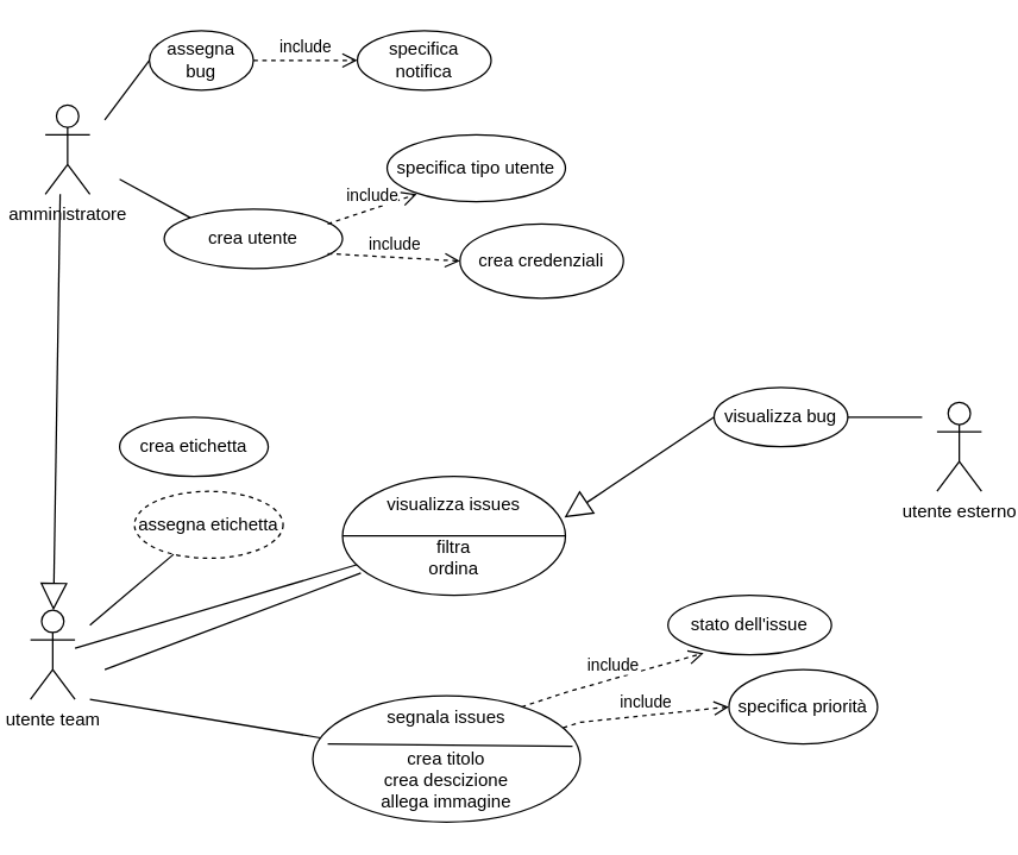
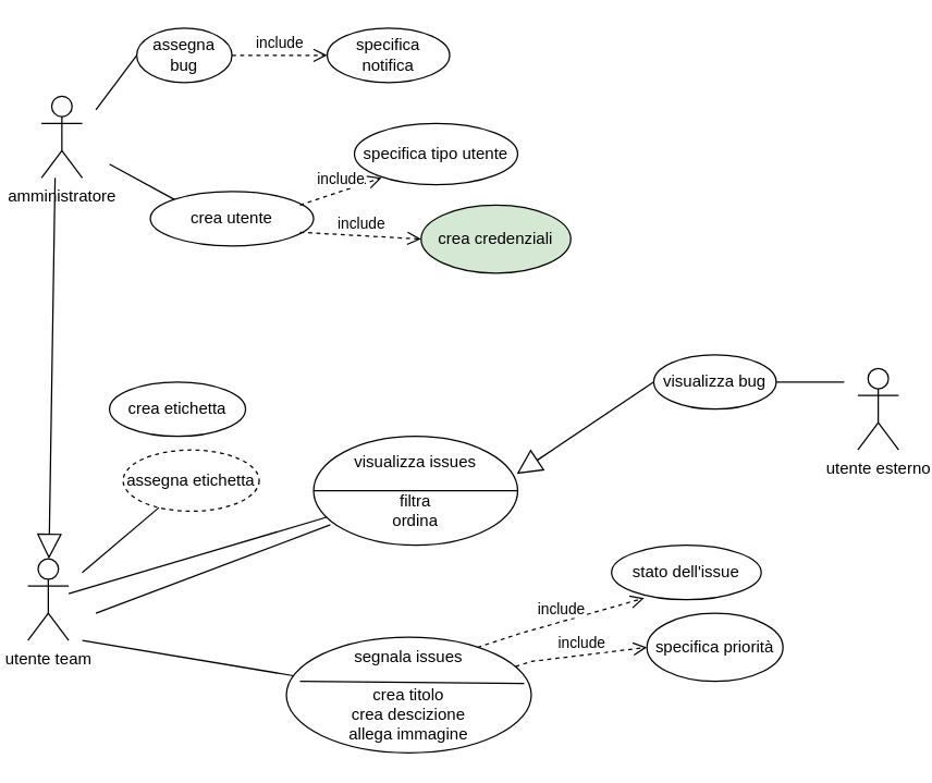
  <mxCell id="0" />
  <mxCell id="1" parent="0" />
  <mxCell id="2" value="&lt;div&gt;utente team&lt;/div&gt;&lt;div&gt;&lt;br&gt;&lt;/div&gt;" style="shape=umlActor;verticalLabelPosition=bottom;verticalAlign=top;html=1;outlineConnect=0;" parent="1" vertex="1"><mxGeometry x="20" y="410" width="30" height="60" as="geometry" /></mxCell>
  <mxCell id="3" value="amministratore" style="shape=umlActor;verticalLabelPosition=bottom;verticalAlign=top;html=1;outlineConnect=0;" parent="1" vertex="1"><mxGeometry x="30" y="70" width="30" height="60" as="geometry" /></mxCell>
  <mxCell id="4" value="&lt;div&gt;utente esterno&lt;/div&gt;&lt;div&gt;&lt;br&gt;&lt;/div&gt;" style="shape=umlActor;verticalLabelPosition=bottom;verticalAlign=top;html=1;outlineConnect=0;" parent="1" vertex="1"><mxGeometry x="630" y="270" width="30" height="60" as="geometry" /></mxCell>
  <mxCell id="5" value="&lt;div&gt;segnala issues&lt;/div&gt;&lt;div&gt;&lt;br&gt;&lt;/div&gt;&lt;div&gt;crea titolo&lt;/div&gt;&lt;div&gt;crea descizione&lt;/div&gt;&lt;div&gt;allega immagine&lt;/div&gt;" style="ellipse;whiteSpace=wrap;html=1;" parent="1" vertex="1"><mxGeometry x="210" y="467.5" width="180" height="85" as="geometry" /></mxCell>
  <mxCell id="6" value="include" style="html=1;verticalAlign=bottom;endArrow=open;dashed=1;endSize=8;curved=0;rounded=0;exitX=0.78;exitY=0.089;exitDx=0;exitDy=0;exitPerimeter=0;entryX=0.218;entryY=0.971;entryDx=0;entryDy=0;entryPerimeter=0;" parent="1" source="5" target="8" edge="1"><mxGeometry relative="1" as="geometry"><mxPoint x="420" y="465" as="sourcePoint" /><mxPoint x="420" y="450" as="targetPoint" /><Array as="points"><mxPoint x="380" y="465.36" /></Array></mxGeometry></mxCell>
  <mxCell id="7" value="include" style="html=1;verticalAlign=bottom;endArrow=open;dashed=1;endSize=8;curved=0;rounded=0;entryX=0;entryY=0.5;entryDx=0;entryDy=0;" parent="1" source="5" target="9" edge="1"><mxGeometry relative="1" as="geometry"><mxPoint x="360" y="500" as="sourcePoint" /><mxPoint x="430" y="470" as="targetPoint" /><Array as="points"><mxPoint x="390" y="485.36" /></Array></mxGeometry></mxCell>
  <mxCell id="8" value="stato dell'issue" style="ellipse;whiteSpace=wrap;html=1;" parent="1" vertex="1"><mxGeometry x="449" y="400" width="110" height="40" as="geometry" /></mxCell>
- <mxCell id="9" value="specifica priorità" style="ellipse;whiteSpace=wrap;html=1;" parent="1" vertex="1"><mxGeometry x="490" y="450" width="100" height="50" as="geometry" /></mxCell>
+ <mxCell id="9" value="specifica priorità" style="ellipse;whiteSpace=wrap;html=1;" parent="1" vertex="1"><mxGeometry x="475" y="450" width="100" height="50" as="geometry" /></mxCell>
  <mxCell id="10" value="assegna etichetta" style="ellipse;whiteSpace=wrap;html=1;dashed=1;" parent="1" vertex="1"><mxGeometry x="90" y="330" width="100" height="45" as="geometry" /></mxCell>
  <mxCell id="11" value="crea etichetta" style="ellipse;whiteSpace=wrap;html=1;" parent="1" vertex="1"><mxGeometry x="80" y="280" width="100" height="40" as="geometry" /></mxCell>
  <mxCell id="12" value="" style="endArrow=none;html=1;rounded=0;" parent="1" source="2" target="29" edge="1"><mxGeometry width="50" height="50" relative="1" as="geometry"><mxPoint x="70" y="478.182" as="sourcePoint" /><mxPoint x="110" y="420" as="targetPoint" /></mxGeometry></mxCell>
  <mxCell id="13" value="" style="endArrow=none;html=1;rounded=0;" parent="1" target="10" edge="1"><mxGeometry width="50" height="50" relative="1" as="geometry"><mxPoint x="60" y="420" as="sourcePoint" /><mxPoint x="140" y="450" as="targetPoint" /></mxGeometry></mxCell>
  <mxCell id="14" value="&lt;div&gt;visualizza bug&lt;/div&gt;" style="ellipse;whiteSpace=wrap;html=1;" parent="1" vertex="1"><mxGeometry x="480" y="260" width="90" height="40" as="geometry" /></mxCell>
  <mxCell id="15" value="" style="endArrow=none;html=1;rounded=0;" parent="1" target="14" edge="1"><mxGeometry width="50" height="50" relative="1" as="geometry"><mxPoint x="620" y="280" as="sourcePoint" /><mxPoint x="640" y="240" as="targetPoint" /></mxGeometry></mxCell>
  <mxCell id="16" value="&lt;div&gt;&lt;br&gt;&lt;/div&gt;&lt;div&gt;&lt;br&gt;&lt;/div&gt;" style="endArrow=block;endSize=16;endFill=0;html=1;rounded=0;" parent="1" source="3" target="2" edge="1"><mxGeometry width="160" relative="1" as="geometry"><mxPoint x="40" y="150" as="sourcePoint" /><mxPoint x="145" y="550" as="targetPoint" /><Array as="points"><mxPoint x="40" y="130" /></Array></mxGeometry></mxCell>
  <mxCell id="17" value="assegna bug" style="ellipse;whiteSpace=wrap;html=1;" parent="1" vertex="1"><mxGeometry x="100" y="20" width="70" height="40" as="geometry" /></mxCell>
  <mxCell id="18" value="specifica notifica" style="ellipse;whiteSpace=wrap;html=1;" parent="1" vertex="1"><mxGeometry x="240" y="20" width="90" height="40" as="geometry" /></mxCell>
  <mxCell id="19" value="include" style="html=1;verticalAlign=bottom;endArrow=open;dashed=1;endSize=8;curved=0;rounded=0;entryX=0;entryY=0.5;entryDx=0;entryDy=0;exitX=1;exitY=0.5;exitDx=0;exitDy=0;" parent="1" source="17" target="18" edge="1"><mxGeometry relative="1" as="geometry"><mxPoint x="250" y="90" as="sourcePoint" /><mxPoint x="170" y="90" as="targetPoint" /></mxGeometry></mxCell>
  <mxCell id="20" value="" style="endArrow=none;html=1;rounded=0;entryX=0;entryY=0.5;entryDx=0;entryDy=0;" parent="1" target="17" edge="1"><mxGeometry width="50" height="50" relative="1" as="geometry"><mxPoint x="70" y="80" as="sourcePoint" /><mxPoint x="270" y="-50" as="targetPoint" /></mxGeometry></mxCell>
  <mxCell id="21" value="&lt;div&gt;crea utente&lt;/div&gt;" style="ellipse;whiteSpace=wrap;html=1;" parent="1" vertex="1"><mxGeometry x="110" y="140" width="120" height="40" as="geometry" /></mxCell>
  <mxCell id="22" value="" style="endArrow=none;html=1;rounded=0;entryX=0;entryY=0;entryDx=0;entryDy=0;" parent="1" target="21" edge="1"><mxGeometry width="50" height="50" relative="1" as="geometry"><mxPoint x="80" y="120" as="sourcePoint" /><mxPoint x="270" y="50" as="targetPoint" /></mxGeometry></mxCell>
  <mxCell id="23" value="include" style="html=1;verticalAlign=bottom;endArrow=open;dashed=1;endSize=8;curved=0;rounded=0;exitX=1;exitY=0.5;exitDx=0;exitDy=0;" parent="1" edge="1"><mxGeometry relative="1" as="geometry"><mxPoint x="220" y="150" as="sourcePoint" /><mxPoint x="280" y="130" as="targetPoint" /></mxGeometry></mxCell>
  <mxCell id="24" value="include" style="html=1;verticalAlign=bottom;endArrow=open;dashed=1;endSize=8;curved=0;rounded=0;exitX=1;exitY=0.5;exitDx=0;exitDy=0;entryX=0;entryY=0.5;entryDx=0;entryDy=0;" parent="1" target="26" edge="1"><mxGeometry relative="1" as="geometry"><mxPoint x="220" y="170" as="sourcePoint" /><mxPoint x="300" y="170" as="targetPoint" /></mxGeometry></mxCell>
  <mxCell id="25" value="specifica tipo utente" style="ellipse;whiteSpace=wrap;html=1;" parent="1" vertex="1"><mxGeometry x="260" y="90" width="120" height="45" as="geometry" /></mxCell>
- <mxCell id="26" value="crea credenziali" style="ellipse;whiteSpace=wrap;html=1;" parent="1" vertex="1"><mxGeometry x="309" y="150" width="110" height="50" as="geometry" /></mxCell>
+ <mxCell id="26" value="crea credenziali" style="ellipse;whiteSpace=wrap;html=1;fillColor=#d5e8d4;" parent="1" vertex="1"><mxGeometry x="309" y="150" width="110" height="50" as="geometry" /></mxCell>
  <mxCell id="27" value="" style="endArrow=none;html=1;rounded=0;entryX=0.971;entryY=0.4;entryDx=0;entryDy=0;entryPerimeter=0;" parent="1" target="5" edge="1"><mxGeometry width="50" height="50" relative="1" as="geometry"><mxPoint x="220" y="500" as="sourcePoint" /><mxPoint x="270" y="450" as="targetPoint" /></mxGeometry></mxCell>
  <mxCell id="28" value="" style="endArrow=none;html=1;rounded=0;" parent="1" target="5" edge="1"><mxGeometry width="50" height="50" relative="1" as="geometry"><mxPoint x="60" y="470" as="sourcePoint" /><mxPoint x="150" y="520" as="targetPoint" /></mxGeometry></mxCell>
  <mxCell id="29" value="&lt;div&gt;visualizza issues&lt;/div&gt;&lt;div&gt;&lt;br&gt;&lt;/div&gt;&lt;div&gt;filtra&lt;/div&gt;&lt;div&gt;ordina&lt;/div&gt;" style="ellipse;whiteSpace=wrap;html=1;" parent="1" vertex="1"><mxGeometry x="230" y="320" width="150" height="80" as="geometry" /></mxCell>
  <mxCell id="30" value="" style="endArrow=none;html=1;rounded=0;entryX=0.082;entryY=0.812;entryDx=0;entryDy=0;entryPerimeter=0;" parent="1" target="29" edge="1"><mxGeometry width="50" height="50" relative="1" as="geometry"><mxPoint x="70" y="450" as="sourcePoint" /><mxPoint x="165" y="395" as="targetPoint" /></mxGeometry></mxCell>
  <mxCell id="31" value="" style="endArrow=none;html=1;rounded=0;exitX=0;exitY=0.5;exitDx=0;exitDy=0;entryX=1;entryY=0.5;entryDx=0;entryDy=0;" parent="1" source="29" target="29" edge="1"><mxGeometry width="50" height="50" relative="1" as="geometry"><mxPoint x="240" y="380" as="sourcePoint" /><mxPoint x="290" y="330" as="targetPoint" /></mxGeometry></mxCell>
  <mxCell id="32" value="&lt;div&gt;&lt;br&gt;&lt;/div&gt;" style="endArrow=block;endSize=16;endFill=0;html=1;rounded=0;entryX=0.995;entryY=0.345;entryDx=0;entryDy=0;entryPerimeter=0;exitX=0;exitY=0.5;exitDx=0;exitDy=0;" parent="1" source="14" target="29" edge="1"><mxGeometry width="160" relative="1" as="geometry"><mxPoint x="180" y="350" as="sourcePoint" /><mxPoint x="340" y="350" as="targetPoint" /></mxGeometry></mxCell>
